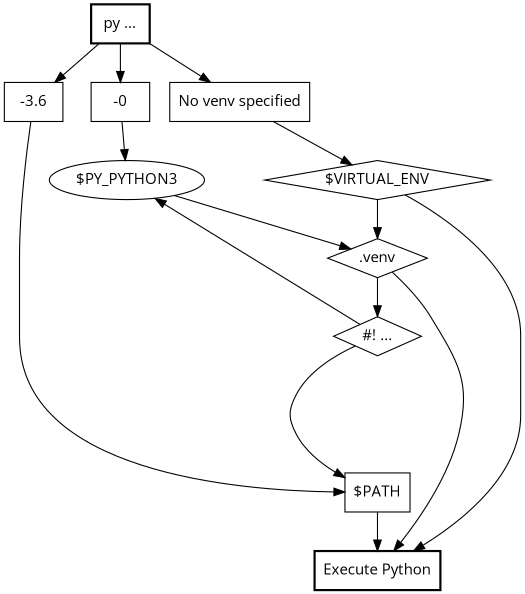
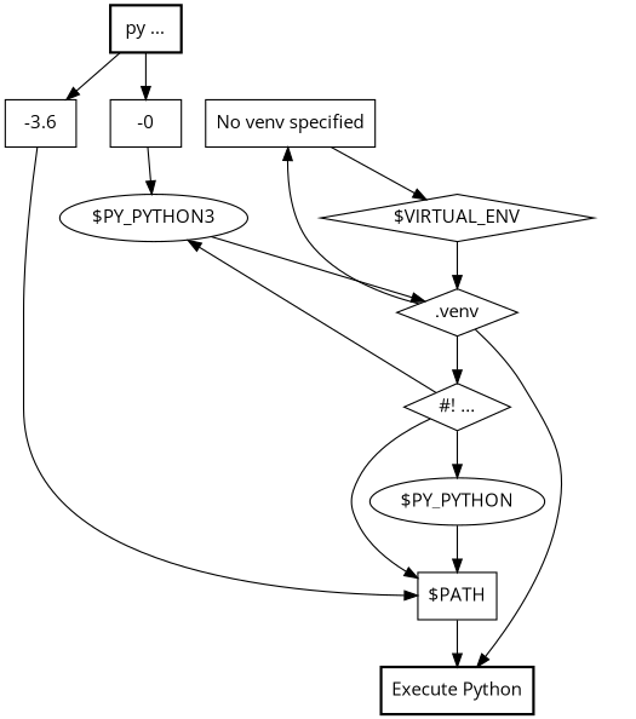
  digraph {
    fontname="Open Sans"
    node [fontname="Open Sans" shape=box]
    edge [fontname="Open Sans"]
    -3.6
    n2 [label=-0]
    n3 [label="No venv specified"]
    "$PATH" [group=centre]
    "$PY_PYTHON3" [group=centre shape=oval]
    "$VIRTUAL_ENV" [group=unknown shape=diamond]
    n7 [group=centre label="Execute Python" style=bold]
    ".venv" [group=unknown shape=diamond]
    "py ..." [style=bold]
    n10 [group=unknown label="#! ..." shape=diamond]
+   "$PY_PYTHON" [group=unknown shape=oval]
    subgraph sub_1 {
      rank=same
      -3.6
      n2
      n3
    }
    -3.6 -> "$PATH"
    n2 -> "$PY_PYTHON3"
    n3 -> "$VIRTUAL_ENV"
    "$PATH" -> n7
    "$PY_PYTHON3" -> ".venv"
-   "$VIRTUAL_ENV" -> n7
    "$VIRTUAL_ENV" -> ".venv"
    ".venv" -> n7
    ".venv" -> n10
    "py ..." -> -3.6
    "py ..." -> n2
-   "py ..." -> n3
+   ".venv" -> n3
    n10 -> "$PATH"
    n10 -> "$PY_PYTHON3"
+   n10 -> "$PY_PYTHON"
+   "$PY_PYTHON" -> "$PATH"
  }
